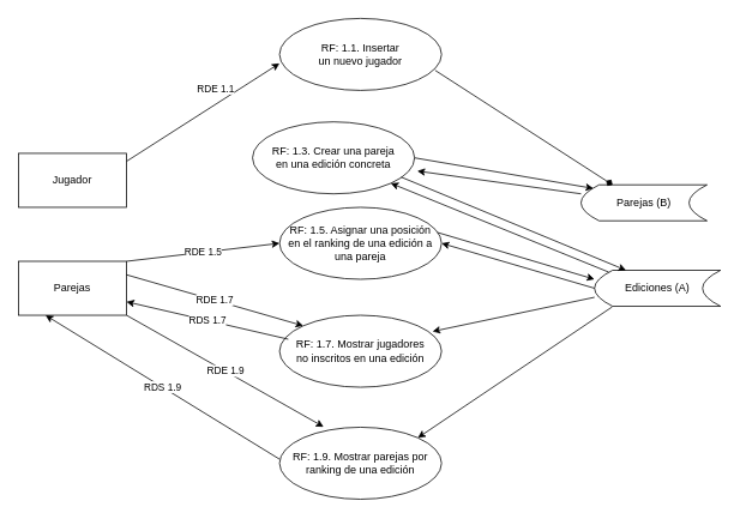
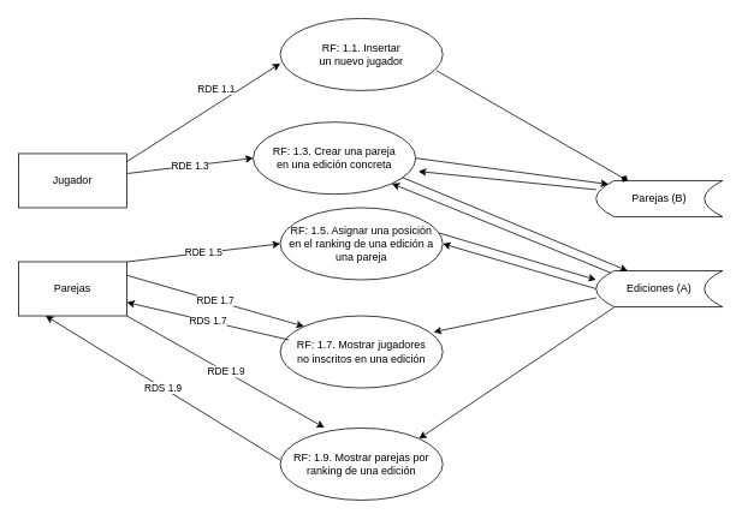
  <mxCell id="0" />
  <mxCell id="1" parent="0" />
  <mxCell id="2" value="RF: 1.1. Insertar&lt;br&gt;un nuevo jugador" style="ellipse;whiteSpace=wrap;html=1;" parent="1" vertex="1"><mxGeometry x="310" y="20" width="180" height="80" as="geometry" /></mxCell>
  <mxCell id="3" style="edgeStyle=orthogonalEdgeStyle;rounded=0;orthogonalLoop=1;jettySize=auto;html=1;exitX=0.5;exitY=1;exitDx=0;exitDy=0;" parent="1" source="2" target="2" edge="1"><mxGeometry relative="1" as="geometry" /></mxCell>
  <mxCell id="4" value="Jugador" style="rounded=0;whiteSpace=wrap;html=1;" parent="1" vertex="1"><mxGeometry x="20" y="170" width="120" height="60" as="geometry" /></mxCell>
  <mxCell id="5" value="Parejas" style="whiteSpace=wrap;html=1;" parent="1" vertex="1"><mxGeometry x="20" y="290" width="120" height="60" as="geometry" /></mxCell>
  <mxCell id="6" value="" style="endArrow=classic;html=1;exitX=1.003;exitY=0.144;exitDx=0;exitDy=0;exitPerimeter=0;" parent="1" source="4" edge="1"><mxGeometry width="50" height="50" relative="1" as="geometry"><mxPoint x="350" y="200" as="sourcePoint" /><mxPoint x="310" y="70" as="targetPoint" /></mxGeometry></mxCell>
  <mxCell id="7" value="RDE 1.1" style="edgeLabel;html=1;align=center;verticalAlign=middle;resizable=0;points=[];" parent="6" vertex="1" connectable="0"><mxGeometry x="0.161" relative="1" as="geometry"><mxPoint y="-18.39" as="offset" /></mxGeometry></mxCell>
  <mxCell id="8" value="Ediciones (A)" style="shape=dataStorage;whiteSpace=wrap;html=1;fixedSize=1;" parent="1" vertex="1"><mxGeometry x="660" y="300" width="140" height="40" as="geometry" /></mxCell>
- <mxCell id="9" value="Parejas (B)" style="shape=dataStorage;whiteSpace=wrap;html=1;fixedSize=1;" parent="1" vertex="1"><mxGeometry x="645" y="205" width="140" height="40" as="geometry" /></mxCell>
+ <mxCell id="9" value="Parejas (B)" style="shape=dataStorage;whiteSpace=wrap;html=1;fixedSize=1;" parent="1" vertex="1"><mxGeometry x="660" y="200" width="140" height="40" as="geometry" /></mxCell>
  <mxCell id="10" value="" style="endArrow=diamond;html=1;entryX=0.25;entryY=0;entryDx=0;entryDy=0;exitX=0.961;exitY=0.722;exitDx=0;exitDy=0;exitPerimeter=0;" parent="1" source="2" target="9" edge="1"><mxGeometry width="50" height="50" relative="1" as="geometry"><mxPoint x="480" y="80" as="sourcePoint" /><mxPoint x="530" y="30" as="targetPoint" /><Array as="points" /></mxGeometry></mxCell>
  <mxCell id="11" value="RF: 1.3. Crear una pareja &lt;br&gt;en una edición concreta" style="ellipse;whiteSpace=wrap;html=1;" parent="1" vertex="1"><mxGeometry x="280" y="135" width="180" height="80" as="geometry" /></mxCell>
  <mxCell id="12" value="RF: 1.5. Asignar una posición &lt;br&gt;en el ranking de una edición a una pareja" style="ellipse;whiteSpace=wrap;html=1;" parent="1" vertex="1"><mxGeometry x="310" y="230" width="180" height="80" as="geometry" /></mxCell>
  <mxCell id="13" value="RF: 1.7. Mostrar jugadores &lt;br&gt;no inscritos en una edición" style="ellipse;whiteSpace=wrap;html=1;" parent="1" vertex="1"><mxGeometry x="310" y="350" width="180" height="80" as="geometry" /></mxCell>
  <mxCell id="14" value="RF: 1.9. Mostrar parejas por&lt;br&gt;ranking de una edición" style="ellipse;whiteSpace=wrap;html=1;" parent="1" vertex="1"><mxGeometry x="310" y="474.5" width="180" height="80" as="geometry" /></mxCell>
+ <mxCell id="15" value="RDE 1.3" style="endArrow=classic;html=1;exitX=1.008;exitY=0.367;exitDx=0;exitDy=0;exitPerimeter=0;entryX=0;entryY=0.5;entryDx=0;entryDy=0;" parent="1" source="4" target="11" edge="1"><mxGeometry width="50" height="50" relative="1" as="geometry"><mxPoint x="200" y="260" as="sourcePoint" /><mxPoint x="250" y="210" as="targetPoint" /></mxGeometry></mxCell>
  <mxCell id="16" value="" style="endArrow=classic;html=1;exitX=0.917;exitY=0.767;exitDx=0;exitDy=0;entryX=0.25;entryY=0;entryDx=0;entryDy=0;exitPerimeter=0;" parent="1" source="11" target="8" edge="1"><mxGeometry width="50" height="50" relative="1" as="geometry"><mxPoint x="480" y="230" as="sourcePoint" /><mxPoint x="530" y="180" as="targetPoint" /></mxGeometry></mxCell>
  <mxCell id="17" value="" style="endArrow=classic;html=1;exitX=1;exitY=0.5;exitDx=0;exitDy=0;entryX=0.098;entryY=0.1;entryDx=0;entryDy=0;entryPerimeter=0;" parent="1" source="11" target="9" edge="1"><mxGeometry width="50" height="50" relative="1" as="geometry"><mxPoint x="480" y="230" as="sourcePoint" /><mxPoint x="530" y="180" as="targetPoint" /></mxGeometry></mxCell>
  <mxCell id="18" value="" style="endArrow=classic;html=1;exitX=0.112;exitY=0.05;exitDx=0;exitDy=0;entryX=1;entryY=1;entryDx=0;entryDy=0;exitPerimeter=0;" parent="1" source="8" target="11" edge="1"><mxGeometry width="50" height="50" relative="1" as="geometry"><mxPoint x="480" y="230" as="sourcePoint" /><mxPoint x="530" y="180" as="targetPoint" /></mxGeometry></mxCell>
  <mxCell id="19" value="" style="endArrow=classic;html=1;exitX=0;exitY=0.25;exitDx=0;exitDy=0;entryX=1.017;entryY=0.683;entryDx=0;entryDy=0;entryPerimeter=0;" parent="1" source="9" target="11" edge="1"><mxGeometry width="50" height="50" relative="1" as="geometry"><mxPoint x="620" y="360" as="sourcePoint" /><mxPoint x="530" y="180" as="targetPoint" /></mxGeometry></mxCell>
  <mxCell id="20" value="RDE 1.5" style="endArrow=classic;html=1;exitX=1;exitY=0;exitDx=0;exitDy=0;entryX=0;entryY=0.5;entryDx=0;entryDy=0;" parent="1" source="5" target="12" edge="1"><mxGeometry width="50" height="50" relative="1" as="geometry"><mxPoint x="480" y="330" as="sourcePoint" /><mxPoint x="530" y="280" as="targetPoint" /></mxGeometry></mxCell>
  <mxCell id="21" value="" style="endArrow=classic;html=1;exitX=0.976;exitY=0.35;exitDx=0;exitDy=0;exitPerimeter=0;entryX=0;entryY=0.25;entryDx=0;entryDy=0;" parent="1" source="12" target="8" edge="1"><mxGeometry width="50" height="50" relative="1" as="geometry"><mxPoint x="480" y="330" as="sourcePoint" /><mxPoint x="530" y="280" as="targetPoint" /></mxGeometry></mxCell>
  <mxCell id="22" value="" style="endArrow=classic;html=1;entryX=1;entryY=0.5;entryDx=0;entryDy=0;exitX=0;exitY=0.5;exitDx=0;exitDy=0;" parent="1" source="8" target="12" edge="1"><mxGeometry width="50" height="50" relative="1" as="geometry"><mxPoint x="660" y="350" as="sourcePoint" /><mxPoint x="530" y="280" as="targetPoint" /></mxGeometry></mxCell>
  <mxCell id="23" value="RDE 1.7" style="endArrow=classic;html=1;exitX=1;exitY=0.25;exitDx=0;exitDy=0;entryX=0;entryY=0;entryDx=0;entryDy=0;" parent="1" source="5" target="13" edge="1"><mxGeometry width="50" height="50" relative="1" as="geometry"><mxPoint x="480" y="330" as="sourcePoint" /><mxPoint x="530" y="280" as="targetPoint" /></mxGeometry></mxCell>
  <mxCell id="24" value="" style="endArrow=classic;html=1;exitX=0;exitY=0.75;exitDx=0;exitDy=0;" parent="1" source="8" edge="1"><mxGeometry width="50" height="50" relative="1" as="geometry"><mxPoint x="480" y="330" as="sourcePoint" /><mxPoint x="480" y="368" as="targetPoint" /></mxGeometry></mxCell>
  <mxCell id="25" value="RDS 1.7" style="endArrow=classic;html=1;exitX=0.054;exitY=0.333;exitDx=0;exitDy=0;exitPerimeter=0;entryX=1;entryY=0.75;entryDx=0;entryDy=0;" parent="1" source="13" target="5" edge="1"><mxGeometry width="50" height="50" relative="1" as="geometry"><mxPoint x="480" y="430" as="sourcePoint" /><mxPoint x="530" y="380" as="targetPoint" /></mxGeometry></mxCell>
  <mxCell id="26" value="RDE 1.9" style="endArrow=classic;html=1;exitX=1;exitY=1;exitDx=0;exitDy=0;entryX=0.272;entryY=-0.006;entryDx=0;entryDy=0;entryPerimeter=0;" parent="1" source="5" target="14" edge="1"><mxGeometry width="50" height="50" relative="1" as="geometry"><mxPoint x="480" y="430" as="sourcePoint" /><mxPoint x="530" y="380" as="targetPoint" /></mxGeometry></mxCell>
  <mxCell id="27" value="RDS 1.9" style="endArrow=classic;html=1;entryX=0.25;entryY=1;entryDx=0;entryDy=0;" parent="1" target="5" edge="1"><mxGeometry width="50" height="50" relative="1" as="geometry"><mxPoint x="310" y="510" as="sourcePoint" /><mxPoint x="530" y="380" as="targetPoint" /></mxGeometry></mxCell>
  <mxCell id="28" value="" style="endArrow=classic;html=1;exitX=0.14;exitY=1.017;exitDx=0;exitDy=0;entryX=1;entryY=0;entryDx=0;entryDy=0;exitPerimeter=0;" parent="1" source="8" target="14" edge="1"><mxGeometry width="50" height="50" relative="1" as="geometry"><mxPoint x="530" y="380" as="sourcePoint" /><mxPoint x="480" y="430" as="targetPoint" /></mxGeometry></mxCell>
